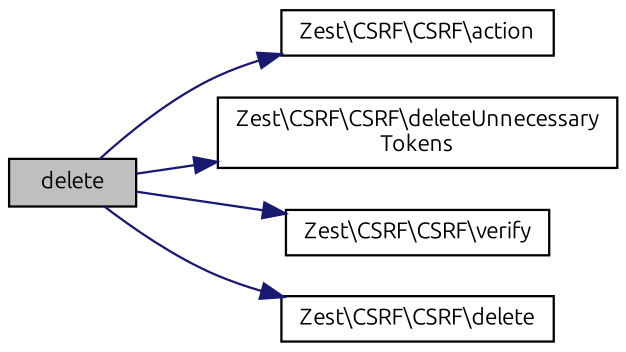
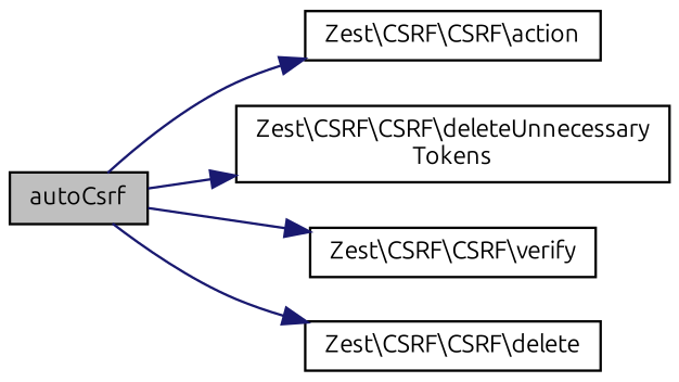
  digraph {
    rankdir=LR
    fontname=Ubuntu
    node [color=black fillcolor=white fontname=Ubuntu fontsize=10 shape=record style=filled]
    edge [color=midnightblue fontname=Ubuntu fontsize=10 labelfontname=Helvetica labelfontsize=10 style=solid]
-   n1 [fillcolor=grey75 fontcolor=black height=0.2 label=delete width=0.4]
+   n1 [fillcolor=grey75 fontcolor=black height=0.2 label=autoCsrf width=0.4]
    n2 [height=0.2 label="Zest\\CSRF\\CSRF\\action" width=0.4]
    n3 [height=0.2 label="Zest\\CSRF\\CSRF\\deleteUnnecessary\lTokens" width=0.4]
    n4 [height=0.2 label="Zest\\CSRF\\CSRF\\verify" width=0.4]
    n5 [height=0.2 label="Zest\\CSRF\\CSRF\\delete" width=0.4]
    n1 -> n2
    n1 -> n3
    n1 -> n4
    n1 -> n5
  }
